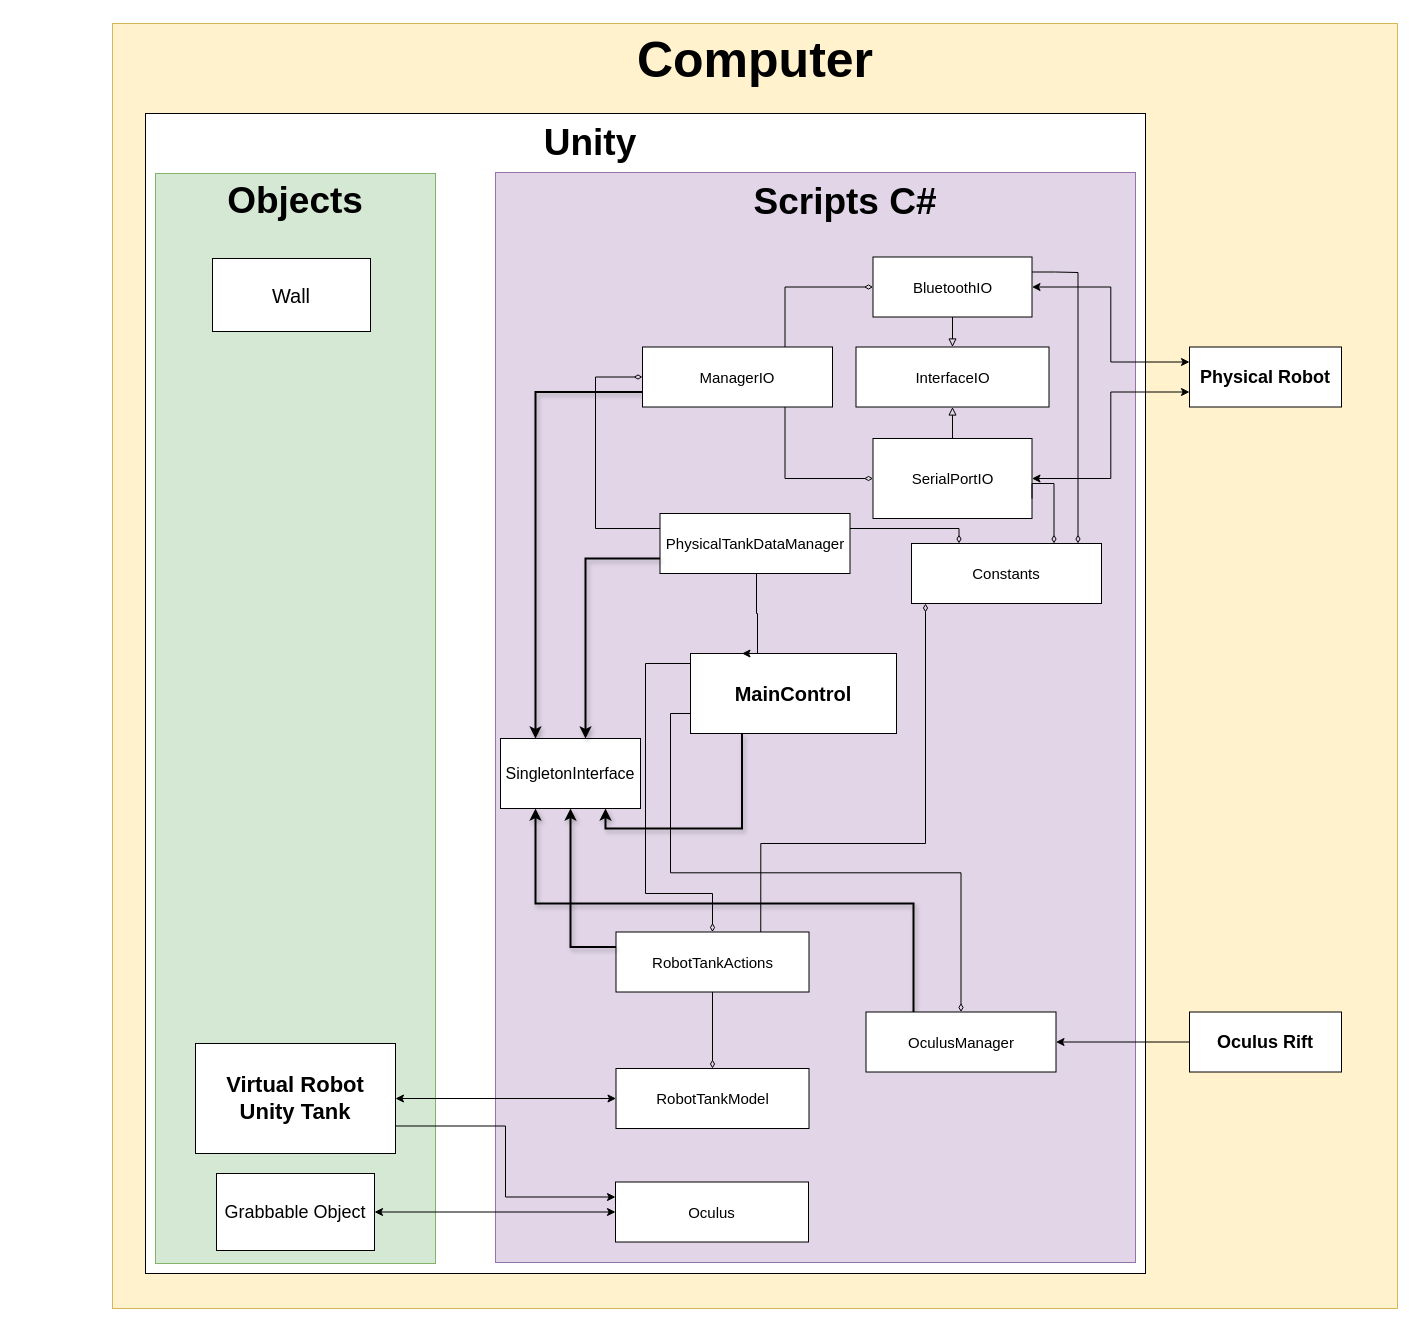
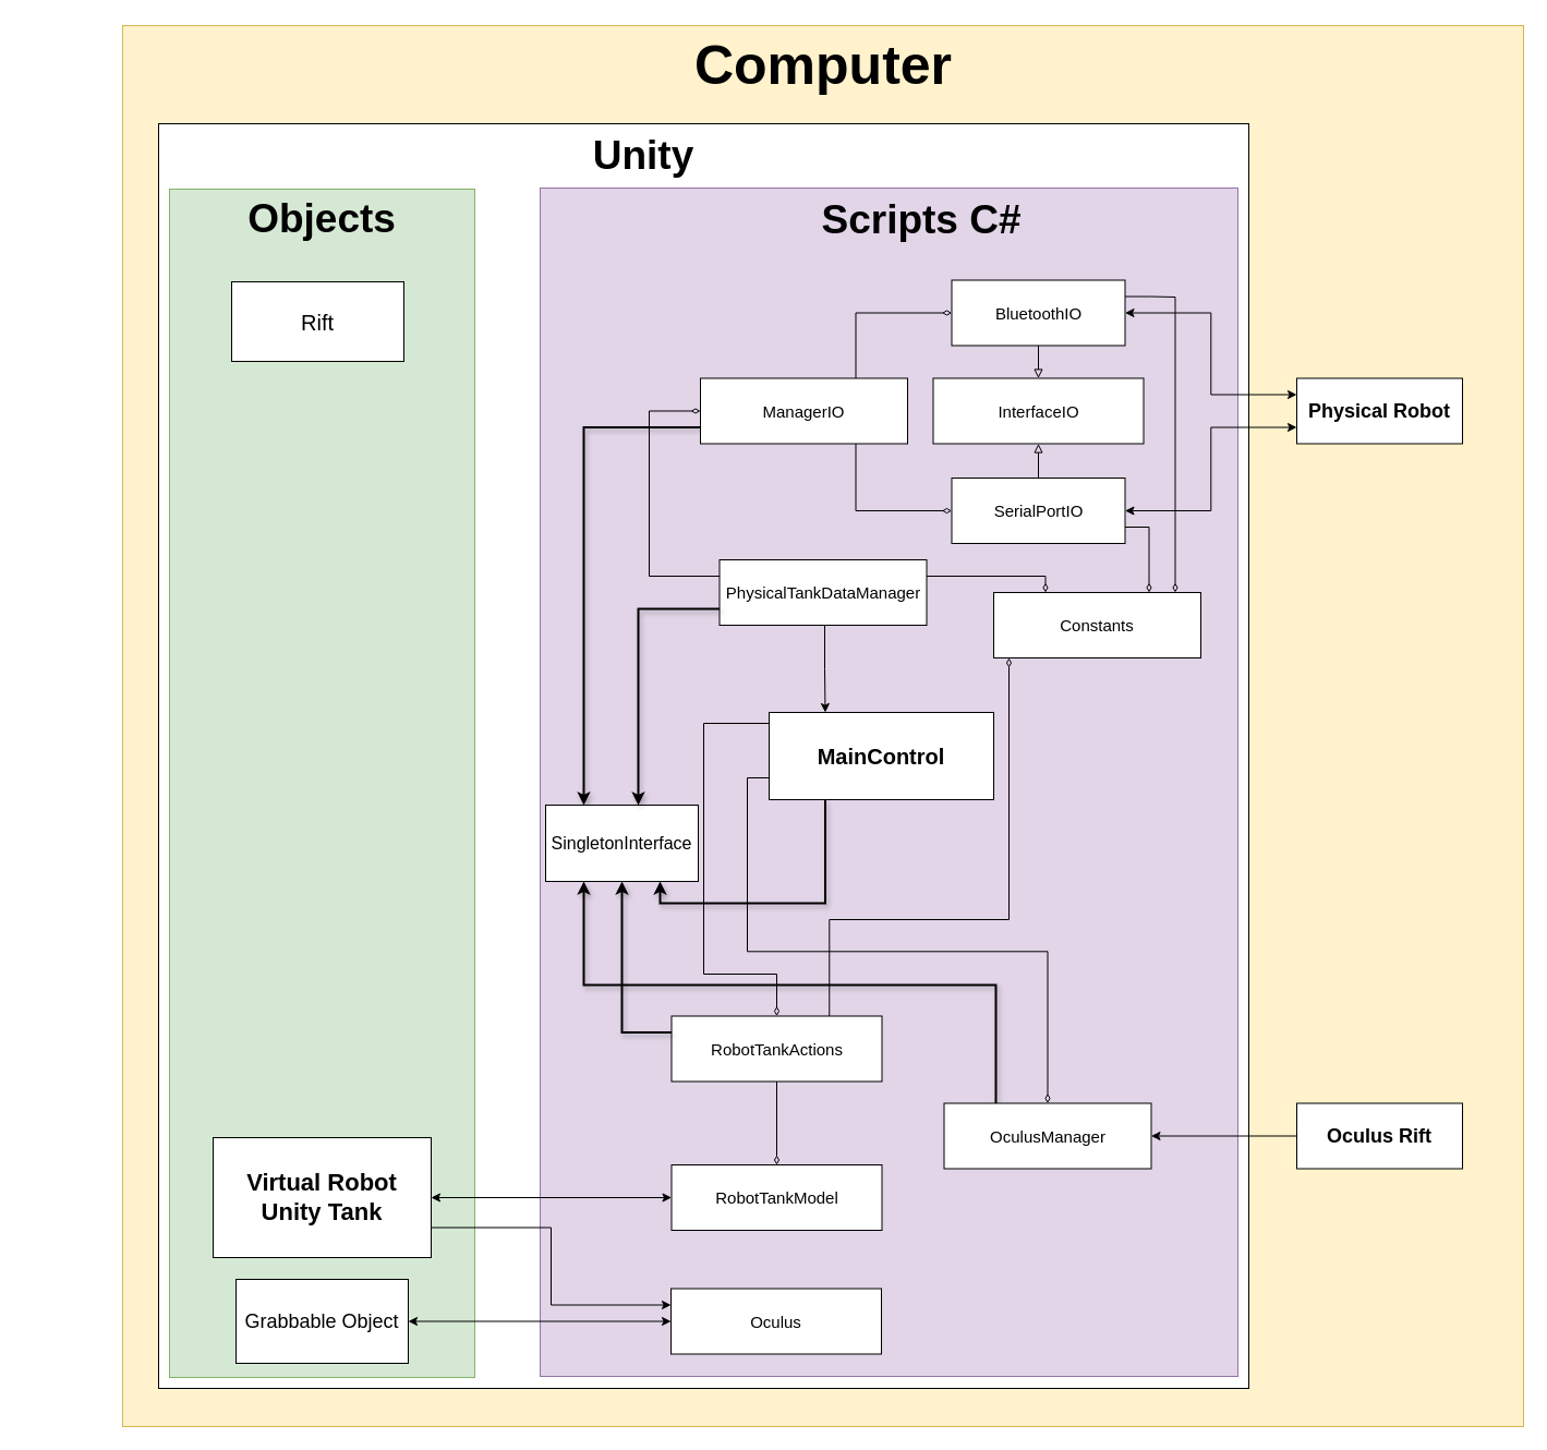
  <mxCell id="0" />
  <mxCell id="1" parent="0" />
  <mxCell id="2" value="" style="whiteSpace=wrap;html=1;aspect=fixed;fillColor=#fff2cc;strokeColor=#d6b656;" parent="1" vertex="1"><mxGeometry x="112" y="23" width="1285" height="1285" as="geometry" /></mxCell>
  <mxCell id="3" value="" style="rounded=0;whiteSpace=wrap;html=1;fontSize=16;" parent="1" vertex="1"><mxGeometry x="145" y="113" width="1000" height="1160" as="geometry" /></mxCell>
  <mxCell id="4" value="Computer" style="text;html=1;strokeColor=none;fillColor=none;align=center;verticalAlign=middle;whiteSpace=wrap;rounded=0;fontSize=50;fontStyle=1" parent="1" vertex="1"><mxGeometry x="474.5" y="20" width="560" height="78" as="geometry" /></mxCell>
  <mxCell id="5" value="Unity" style="text;html=1;strokeColor=none;fillColor=none;align=center;verticalAlign=middle;whiteSpace=wrap;rounded=0;fontSize=37;fontStyle=1" parent="1" vertex="1"><mxGeometry x="315" y="113" width="550" height="60" as="geometry" /></mxCell>
  <mxCell id="6" value="" style="rounded=0;whiteSpace=wrap;html=1;fontSize=18;fillColor=#d5e8d4;strokeColor=#82b366;" parent="1" vertex="1"><mxGeometry x="155" y="173" width="280" height="1090" as="geometry" /></mxCell>
  <mxCell id="7" value="Objects" style="text;html=1;strokeColor=none;fillColor=none;align=center;verticalAlign=middle;whiteSpace=wrap;rounded=0;fontSize=37;fontStyle=1" parent="1" vertex="1"><mxGeometry x="20" y="170.5" width="550" height="60" as="geometry" /></mxCell>
  <mxCell id="8" value="" style="rounded=0;whiteSpace=wrap;html=1;fontSize=18;fillColor=#e1d5e7;strokeColor=#9673a6;" parent="1" vertex="1"><mxGeometry x="495" y="172" width="640" height="1090" as="geometry" /></mxCell>
  <mxCell id="9" value="Physical Robot" style="whiteSpace=wrap;html=1;align=center;fontSize=18;fontStyle=1" parent="1" vertex="1"><mxGeometry x="1189" y="346.5" width="152" height="60" as="geometry" /></mxCell>
  <mxCell id="10" value="Oculus Rift" style="whiteSpace=wrap;html=1;align=center;fontSize=18;fontStyle=1" parent="1" vertex="1"><mxGeometry x="1189" y="1011.5" width="152" height="60" as="geometry" /></mxCell>
  <mxCell id="11" value="InterfaceIO" style="whiteSpace=wrap;html=1;align=center;fontSize=15;" parent="1" vertex="1"><mxGeometry x="855.5" y="346.5" width="193" height="60" as="geometry" /></mxCell>
  <mxCell id="12" style="edgeStyle=orthogonalEdgeStyle;rounded=0;orthogonalLoop=1;jettySize=auto;html=1;entryX=0;entryY=0.25;entryDx=0;entryDy=0;fontSize=12;startArrow=classic;startFill=1;" parent="1" source="14" target="9" edge="1"><mxGeometry relative="1" as="geometry" /></mxCell>
  <mxCell id="13" style="edgeStyle=orthogonalEdgeStyle;rounded=0;orthogonalLoop=1;jettySize=auto;html=1;entryX=0.5;entryY=0;entryDx=0;entryDy=0;fontSize=12;endArrow=block;endFill=0;" parent="1" source="14" target="11" edge="1"><mxGeometry relative="1" as="geometry" /></mxCell>
  <mxCell id="14" value="BluetoothIO" style="whiteSpace=wrap;html=1;align=center;fontSize=15;" parent="1" vertex="1"><mxGeometry x="872.5" y="256.5" width="159" height="60" as="geometry" /></mxCell>
  <mxCell id="15" style="edgeStyle=orthogonalEdgeStyle;rounded=0;orthogonalLoop=1;jettySize=auto;html=1;entryX=0;entryY=0.75;entryDx=0;entryDy=0;fontSize=12;startArrow=classic;startFill=1;" parent="1" source="17" target="9" edge="1"><mxGeometry relative="1" as="geometry" /></mxCell>
  <mxCell id="16" style="edgeStyle=orthogonalEdgeStyle;rounded=0;orthogonalLoop=1;jettySize=auto;html=1;entryX=0.5;entryY=1;entryDx=0;entryDy=0;fontSize=12;endArrow=block;endFill=0;" parent="1" source="17" target="11" edge="1"><mxGeometry relative="1" as="geometry" /></mxCell>
- <mxCell id="17" value="SerialPortIO" style="whiteSpace=wrap;html=1;align=center;fontSize=15;" parent="1" vertex="1"><mxGeometry x="872.5" y="438" width="159" height="80" as="geometry" /></mxCell>
+ <mxCell id="17" value="SerialPortIO" style="whiteSpace=wrap;html=1;align=center;fontSize=15;" parent="1" vertex="1"><mxGeometry x="872.5" y="438" width="159" height="60" as="geometry" /></mxCell>
  <mxCell id="18" style="edgeStyle=orthogonalEdgeStyle;rounded=0;orthogonalLoop=1;jettySize=auto;html=1;exitX=0.25;exitY=1;exitDx=0;exitDy=0;shadow=1;startArrow=none;startFill=0;endArrow=classic;endFill=1;strokeWidth=2;fontSize=16;entryX=0.75;entryY=1;entryDx=0;entryDy=0;" parent="1" source="19" target="38" edge="1"><mxGeometry relative="1" as="geometry" /></mxCell>
- <mxCell id="19" value="MainControl" style="whiteSpace=wrap;html=1;align=center;fontSize=20;fontStyle=1" parent="1" vertex="1"><mxGeometry x="690" y="653" width="206" height="80" as="geometry" /></mxCell>
+ <mxCell id="19" value="MainControl" style="whiteSpace=wrap;html=1;align=center;fontSize=20;fontStyle=1" parent="1" vertex="1"><mxGeometry x="705" y="653" width="206" height="80" as="geometry" /></mxCell>
  <mxCell id="20" style="edgeStyle=orthogonalEdgeStyle;rounded=0;orthogonalLoop=1;jettySize=auto;html=1;exitX=0.75;exitY=1;exitDx=0;exitDy=0;entryX=0;entryY=0.5;entryDx=0;entryDy=0;startArrow=none;startFill=0;endArrow=diamondThin;endFill=0;fontSize=18;" parent="1" source="23" target="17" edge="1"><mxGeometry relative="1" as="geometry" /></mxCell>
  <mxCell id="21" style="edgeStyle=orthogonalEdgeStyle;rounded=0;orthogonalLoop=1;jettySize=auto;html=1;exitX=0.75;exitY=0;exitDx=0;exitDy=0;entryX=0;entryY=0.5;entryDx=0;entryDy=0;startArrow=none;startFill=0;endArrow=diamondThin;endFill=0;fontSize=18;" parent="1" source="23" target="14" edge="1"><mxGeometry relative="1" as="geometry" /></mxCell>
  <mxCell id="22" style="edgeStyle=orthogonalEdgeStyle;rounded=0;orthogonalLoop=1;jettySize=auto;html=1;exitX=0;exitY=0.75;exitDx=0;exitDy=0;shadow=1;startArrow=none;startFill=0;endArrow=classic;endFill=1;fontSize=16;strokeWidth=2;" parent="1" source="23" target="38" edge="1"><mxGeometry relative="1" as="geometry"><Array as="points"><mxPoint x="535" y="392" /></Array></mxGeometry></mxCell>
  <mxCell id="23" value="ManagerIO" style="whiteSpace=wrap;html=1;align=center;fontSize=15;" parent="1" vertex="1"><mxGeometry x="642" y="346.5" width="190" height="60" as="geometry" /></mxCell>
  <mxCell id="24" style="edgeStyle=orthogonalEdgeStyle;rounded=0;orthogonalLoop=1;jettySize=auto;html=1;exitX=1;exitY=0.5;exitDx=0;exitDy=0;entryX=0;entryY=0.5;entryDx=0;entryDy=0;startArrow=classic;startFill=1;endArrow=none;endFill=0;fontSize=18;" parent="1" source="26" target="10" edge="1"><mxGeometry relative="1" as="geometry"><Array as="points" /></mxGeometry></mxCell>
  <mxCell id="25" style="edgeStyle=orthogonalEdgeStyle;rounded=0;orthogonalLoop=1;jettySize=auto;html=1;exitX=0.25;exitY=0;exitDx=0;exitDy=0;entryX=0.25;entryY=1;entryDx=0;entryDy=0;shadow=1;startArrow=none;startFill=0;endArrow=classic;endFill=1;fontSize=16;strokeWidth=2;" parent="1" source="26" target="38" edge="1"><mxGeometry relative="1" as="geometry"><Array as="points"><mxPoint x="913" y="903" /><mxPoint x="535" y="903" /></Array></mxGeometry></mxCell>
  <mxCell id="26" value="OculusManager" style="whiteSpace=wrap;html=1;align=center;fontSize=15;" parent="1" vertex="1"><mxGeometry x="865.5" y="1011.5" width="190" height="60" as="geometry" /></mxCell>
  <mxCell id="27" value="RobotTankModel" style="whiteSpace=wrap;html=1;align=center;fontSize=15;" parent="1" vertex="1"><mxGeometry x="615.5" y="1068" width="193" height="60" as="geometry" /></mxCell>
  <mxCell id="28" value="Scripts C#" style="text;html=1;strokeColor=none;fillColor=none;align=center;verticalAlign=middle;whiteSpace=wrap;rounded=0;fontSize=37;fontStyle=1" parent="1" vertex="1"><mxGeometry x="570" y="171.5" width="550" height="60" as="geometry" /></mxCell>
  <mxCell id="29" style="edgeStyle=orthogonalEdgeStyle;rounded=0;orthogonalLoop=1;jettySize=auto;html=1;entryX=0;entryY=0.5;entryDx=0;entryDy=0;startArrow=classic;startFill=1;endArrow=classic;endFill=1;fontSize=18;" parent="1" source="31" target="27" edge="1"><mxGeometry relative="1" as="geometry" /></mxCell>
  <mxCell id="30" style="edgeStyle=orthogonalEdgeStyle;rounded=0;orthogonalLoop=1;jettySize=auto;html=1;exitX=1;exitY=0.75;exitDx=0;exitDy=0;entryX=0;entryY=0.25;entryDx=0;entryDy=0;startArrow=none;startFill=0;endArrow=classic;endFill=1;fontSize=18;" parent="1" source="31" target="35" edge="1"><mxGeometry relative="1" as="geometry" /></mxCell>
  <mxCell id="31" value="&lt;span style=&quot;font-size: 22px ; font-weight: 700&quot;&gt;Virtual Robot Unity Tank&lt;/span&gt;" style="whiteSpace=wrap;html=1;align=center;fontSize=15;" parent="1" vertex="1"><mxGeometry x="195" y="1043" width="200" height="110" as="geometry" /></mxCell>
  <mxCell id="32" style="edgeStyle=orthogonalEdgeStyle;rounded=0;orthogonalLoop=1;jettySize=auto;html=1;exitX=1;exitY=0.5;exitDx=0;exitDy=0;entryX=0;entryY=0.5;entryDx=0;entryDy=0;startArrow=classic;startFill=1;endArrow=classic;endFill=1;fontSize=18;" parent="1" source="33" target="35" edge="1"><mxGeometry relative="1" as="geometry" /></mxCell>
  <mxCell id="33" value="Grabbable Object" style="whiteSpace=wrap;html=1;align=center;fontSize=18;fontStyle=0" parent="1" vertex="1"><mxGeometry x="216" y="1173" width="158" height="77" as="geometry" /></mxCell>
- <mxCell id="34" value="&lt;span style=&quot;font-size: 20px;&quot;&gt;Wall&lt;/span&gt;" style="whiteSpace=wrap;html=1;align=center;fontSize=20;fontStyle=0" parent="1" vertex="1"><mxGeometry x="212" y="258" width="158" height="73" as="geometry" /></mxCell>
+ <mxCell id="34" value="&lt;span style=&quot;font-size: 20px;&quot;&gt;Rift&lt;/span&gt;" style="whiteSpace=wrap;html=1;align=center;fontSize=20;fontStyle=0" parent="1" vertex="1"><mxGeometry x="212" y="258" width="158" height="73" as="geometry" /></mxCell>
  <mxCell id="35" value="Oculus" style="whiteSpace=wrap;html=1;align=center;fontSize=15;" parent="1" vertex="1"><mxGeometry x="615" y="1181.5" width="193" height="60" as="geometry" /></mxCell>
  <mxCell id="36" style="edgeStyle=orthogonalEdgeStyle;rounded=0;orthogonalLoop=1;jettySize=auto;html=1;exitX=0.5;exitY=1;exitDx=0;exitDy=0;entryX=0.5;entryY=0;entryDx=0;entryDy=0;startArrow=none;startFill=0;endArrow=diamondThin;endFill=0;fontSize=20;" parent="1" source="37" target="27" edge="1"><mxGeometry relative="1" as="geometry" /></mxCell>
  <mxCell id="37" value="RobotTankActions" style="whiteSpace=wrap;html=1;align=center;fontSize=15;" parent="1" vertex="1"><mxGeometry x="615.5" y="931.5" width="193" height="60" as="geometry" /></mxCell>
  <mxCell id="38" value="SingletonInterface" style="whiteSpace=wrap;html=1;align=center;fontSize=16;" parent="1" vertex="1"><mxGeometry x="500" y="738" width="140" height="70" as="geometry" /></mxCell>
  <mxCell id="39" style="edgeStyle=orthogonalEdgeStyle;rounded=0;orthogonalLoop=1;jettySize=auto;html=1;exitX=0;exitY=0.75;exitDx=0;exitDy=0;entryX=0.5;entryY=0;entryDx=0;entryDy=0;startArrow=none;startFill=0;endArrow=diamondThin;endFill=0;fontSize=20;" parent="1" source="19" target="26" edge="1"><mxGeometry relative="1" as="geometry" /></mxCell>
  <mxCell id="40" style="edgeStyle=orthogonalEdgeStyle;rounded=0;orthogonalLoop=1;jettySize=auto;html=1;exitX=0;exitY=0.5;exitDx=0;exitDy=0;entryX=0.5;entryY=0;entryDx=0;entryDy=0;startArrow=none;startFill=0;endArrow=diamondThin;endFill=0;fontSize=20;" parent="1" source="19" target="37" edge="1"><mxGeometry relative="1" as="geometry"><Array as="points"><mxPoint x="645" y="663" /><mxPoint x="645" y="893" /><mxPoint x="712" y="893" /></Array></mxGeometry></mxCell>
  <mxCell id="41" style="edgeStyle=orthogonalEdgeStyle;rounded=0;orthogonalLoop=1;jettySize=auto;html=1;exitX=0;exitY=0.25;exitDx=0;exitDy=0;entryX=0;entryY=0.5;entryDx=0;entryDy=0;startArrow=none;startFill=0;endArrow=diamondThin;endFill=0;fontSize=20;" parent="1" source="44" target="23" edge="1"><mxGeometry relative="1" as="geometry"><Array as="points"><mxPoint x="595" y="528" /><mxPoint x="595" y="377" /></Array></mxGeometry></mxCell>
  <mxCell id="42" value="Constants" style="whiteSpace=wrap;html=1;align=center;fontSize=15;" vertex="1" parent="1"><mxGeometry x="911" y="543" width="190" height="60" as="geometry" /></mxCell>
  <mxCell id="43" style="edgeStyle=orthogonalEdgeStyle;rounded=0;orthogonalLoop=1;jettySize=auto;html=1;entryX=0.25;entryY=0;entryDx=0;entryDy=0;" edge="1" parent="1" source="44" target="19"><mxGeometry relative="1" as="geometry"><Array as="points"><mxPoint x="756" y="613" /><mxPoint x="757" y="613" /></Array></mxGeometry></mxCell>
  <mxCell id="44" value="PhysicalTankDataManager" style="whiteSpace=wrap;html=1;align=center;fontSize=15;" vertex="1" parent="1"><mxGeometry x="659.5" y="513" width="190" height="60" as="geometry" /></mxCell>
  <mxCell id="45" style="edgeStyle=orthogonalEdgeStyle;rounded=0;orthogonalLoop=1;jettySize=auto;html=1;exitX=0;exitY=0.75;exitDx=0;exitDy=0;shadow=1;startArrow=none;startFill=0;endArrow=classic;endFill=1;fontSize=16;strokeWidth=2;" edge="1" parent="1" source="44" target="38"><mxGeometry relative="1" as="geometry"><Array as="points"><mxPoint x="585" y="558" /></Array><mxPoint x="652" y="401.5" as="sourcePoint" /><mxPoint x="585" y="748" as="targetPoint" /></mxGeometry></mxCell>
  <mxCell id="46" style="edgeStyle=orthogonalEdgeStyle;rounded=0;orthogonalLoop=1;jettySize=auto;html=1;exitX=0;exitY=0.25;exitDx=0;exitDy=0;entryX=0.5;entryY=1;entryDx=0;entryDy=0;shadow=1;startArrow=none;startFill=0;endArrow=classic;endFill=1;fontSize=16;strokeWidth=2;" edge="1" parent="1" source="37" target="38"><mxGeometry relative="1" as="geometry"><Array as="points"><mxPoint x="570" y="947" /></Array><mxPoint x="923" y="1021.5" as="sourcePoint" /><mxPoint x="545" y="818" as="targetPoint" /></mxGeometry></mxCell>
  <mxCell id="47" style="edgeStyle=orthogonalEdgeStyle;rounded=0;orthogonalLoop=1;jettySize=auto;html=1;exitX=1;exitY=0.75;exitDx=0;exitDy=0;entryX=0.75;entryY=0;entryDx=0;entryDy=0;startArrow=none;startFill=0;endArrow=diamondThin;endFill=0;fontSize=20;" edge="1" parent="1" source="17" target="42"><mxGeometry relative="1" as="geometry"><Array as="points"><mxPoint x="1053" y="483" /></Array><mxPoint x="669.5" y="538" as="sourcePoint" /><mxPoint x="652" y="386.5" as="targetPoint" /></mxGeometry></mxCell>
  <mxCell id="48" style="edgeStyle=orthogonalEdgeStyle;rounded=0;orthogonalLoop=1;jettySize=auto;html=1;exitX=1;exitY=0.25;exitDx=0;exitDy=0;entryX=0.75;entryY=0;entryDx=0;entryDy=0;startArrow=none;startFill=0;endArrow=diamondThin;endFill=0;fontSize=20;" edge="1" parent="1" source="14"><mxGeometry relative="1" as="geometry"><Array as="points"><mxPoint x="1055" y="272" /><mxPoint x="1078" y="272" /></Array><mxPoint x="1055.5" y="483" as="sourcePoint" /><mxPoint x="1077.5" y="543" as="targetPoint" /></mxGeometry></mxCell>
  <mxCell id="49" style="edgeStyle=orthogonalEdgeStyle;rounded=0;orthogonalLoop=1;jettySize=auto;html=1;exitX=1;exitY=0.25;exitDx=0;exitDy=0;entryX=0.25;entryY=0;entryDx=0;entryDy=0;startArrow=none;startFill=0;endArrow=diamondThin;endFill=0;fontSize=20;" edge="1" parent="1" source="44" target="42"><mxGeometry relative="1" as="geometry"><Array as="points"><mxPoint x="959" y="528" /></Array><mxPoint x="865" y="520.5" as="sourcePoint" /><mxPoint x="887" y="580.5" as="targetPoint" /></mxGeometry></mxCell>
  <mxCell id="50" style="edgeStyle=orthogonalEdgeStyle;rounded=0;orthogonalLoop=1;jettySize=auto;html=1;exitX=0.75;exitY=0;exitDx=0;exitDy=0;startArrow=none;startFill=0;endArrow=diamondThin;endFill=0;fontSize=20;" edge="1" parent="1" source="37" target="42"><mxGeometry relative="1" as="geometry"><Array as="points"><mxPoint x="760" y="843" /><mxPoint x="925" y="843" /></Array><mxPoint x="832" y="620.5" as="sourcePoint" /><mxPoint x="941" y="635.5" as="targetPoint" /></mxGeometry></mxCell>
